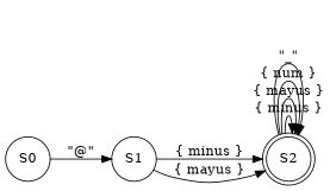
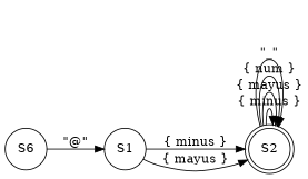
  digraph {
    rankdir=LR
    node [shape=circle]
-   S0
+   S0 [label=S6]
    S1
    S2 [shape=doublecircle]
    S0 -> S1 [label="\"@\""]
    S1 -> S2 [label="\{ minus \}"]
    S1 -> S2 [label="\{ mayus \}"]
    S2 -> S2 [label="\{ minus \}"]
    S2 -> S2 [label="\{ mayus \}"]
    S2 -> S2 [label="\{ num \}"]
    S2 -> S2 [label="\"_\""]
  }
